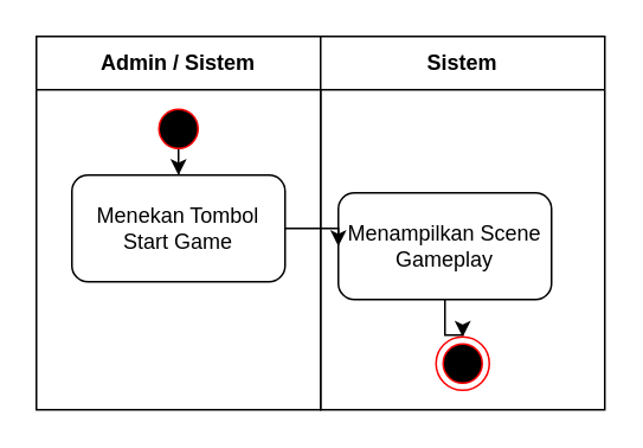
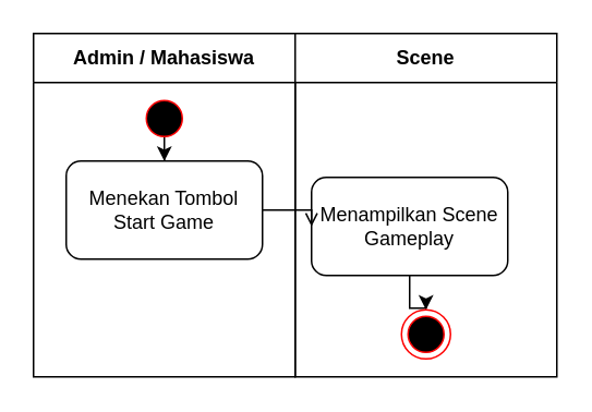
  <mxCell id="0" />
  <mxCell id="1" parent="0" />
- <mxCell id="2" value="Admin / Sistem" style="swimlane;whiteSpace=wrap;html=1;startSize=30;" parent="1" vertex="1"><mxGeometry x="20" y="20" width="160" height="210" as="geometry" /></mxCell>
+ <mxCell id="2" value="Admin / Mahasiswa" style="swimlane;whiteSpace=wrap;html=1;startSize=30;" parent="1" vertex="1"><mxGeometry x="20" y="20" width="160" height="210" as="geometry" /></mxCell>
  <mxCell id="3" style="edgeStyle=orthogonalEdgeStyle;rounded=0;orthogonalLoop=1;jettySize=auto;html=1;entryX=0.5;entryY=0;entryDx=0;entryDy=0;" parent="2" source="4" target="5" edge="1"><mxGeometry relative="1" as="geometry"><mxPoint x="95" y="110" as="targetPoint" /></mxGeometry></mxCell>
  <mxCell id="4" value="" style="ellipse;html=1;shape=startState;fillColor=#000000;strokeColor=#ff0000;" parent="2" vertex="1"><mxGeometry x="65" y="37" width="30" height="30" as="geometry" /></mxCell>
  <mxCell id="5" value="Menekan Tombol Start Game" style="whiteSpace=wrap;html=1;rounded=1;" parent="2" vertex="1"><mxGeometry x="20" y="78" width="120" height="60" as="geometry" /></mxCell>
- <mxCell id="6" value="Sistem" style="swimlane;whiteSpace=wrap;html=1;startSize=30;" parent="1" vertex="1"><mxGeometry x="180" y="20" width="160" height="210" as="geometry" /></mxCell>
+ <mxCell id="6" value="Scene" style="swimlane;whiteSpace=wrap;html=1;startSize=30;" parent="1" vertex="1"><mxGeometry x="180" y="20" width="160" height="210" as="geometry" /></mxCell>
  <mxCell id="7" style="edgeStyle=orthogonalEdgeStyle;rounded=0;orthogonalLoop=1;jettySize=auto;html=1;entryX=0.5;entryY=0;entryDx=0;entryDy=0;" parent="6" source="8" target="9" edge="1"><mxGeometry relative="1" as="geometry" /></mxCell>
  <mxCell id="8" value="Menampilkan Scene Gameplay" style="whiteSpace=wrap;html=1;rounded=1;" parent="6" vertex="1"><mxGeometry x="10" y="88" width="120" height="60" as="geometry" /></mxCell>
  <mxCell id="9" value="" style="ellipse;html=1;shape=endState;fillColor=#000000;strokeColor=#ff0000;" parent="6" vertex="1"><mxGeometry x="65" y="169" width="30" height="30" as="geometry" /></mxCell>
- <mxCell id="10" value="" style="edgeStyle=orthogonalEdgeStyle;rounded=0;orthogonalLoop=1;jettySize=auto;html=1;exitX=1;exitY=0.5;exitDx=0;exitDy=0;entryX=0;entryY=0.5;entryDx=0;entryDy=0;" parent="1" source="5" target="8" edge="1"><mxGeometry relative="1" as="geometry"><mxPoint x="165" y="182.279" as="sourcePoint" /><mxPoint x="290" y="160" as="targetPoint" /></mxGeometry></mxCell>
+ <mxCell id="10" value="" style="edgeStyle=orthogonalEdgeStyle;rounded=0;orthogonalLoop=1;jettySize=auto;html=1;exitX=1;exitY=0.5;exitDx=0;exitDy=0;entryX=0;entryY=0.5;entryDx=0;entryDy=0;endArrow=open;" parent="1" source="5" target="8" edge="1"><mxGeometry relative="1" as="geometry"><mxPoint x="165" y="182.279" as="sourcePoint" /><mxPoint x="290" y="160" as="targetPoint" /></mxGeometry></mxCell>
